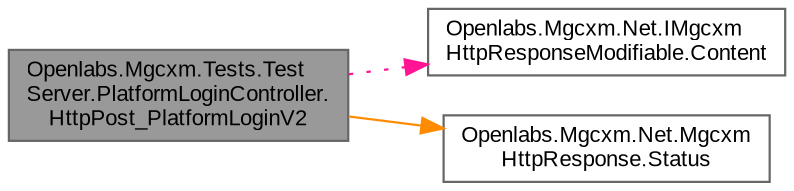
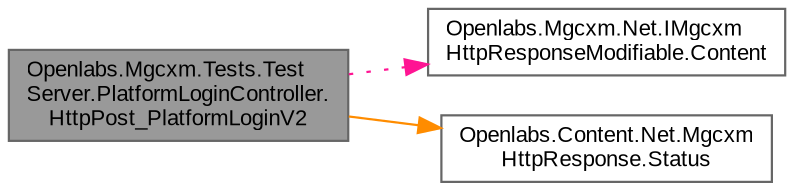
  digraph {
    rankdir=LR
    fontname="Liberation Sans"
    node [color=grey40 fillcolor=white fontname="Liberation Sans" fontsize=10 shape=box style=filled]
    edge [fontname="Liberation Sans" fontsize=10 labelfontname=Helvetica labelfontsize=10]
    n1 [color=gray40 fillcolor=grey60 fontcolor=black height=0.2 label="Openlabs.Mgcxm.Tests.Test\lServer.PlatformLoginController.\lHttpPost_PlatformLoginV2" width=0.4]
    n2 [height=0.2 label="Openlabs.Mgcxm.Net.IMgcxm\lHttpResponseModifiable.Content" width=0.4]
-   n3 [height=0.2 label="Openlabs.Mgcxm.Net.Mgcxm\lHttpResponse.Status" width=0.4]
+   n3 [height=0.2 label="Openlabs.Content.Net.Mgcxm\lHttpResponse.Status" width=0.4]
    n1 -> n2 [color=deeppink style=dotted]
    n1 -> n3 [color=darkorange style=solid]
  }
